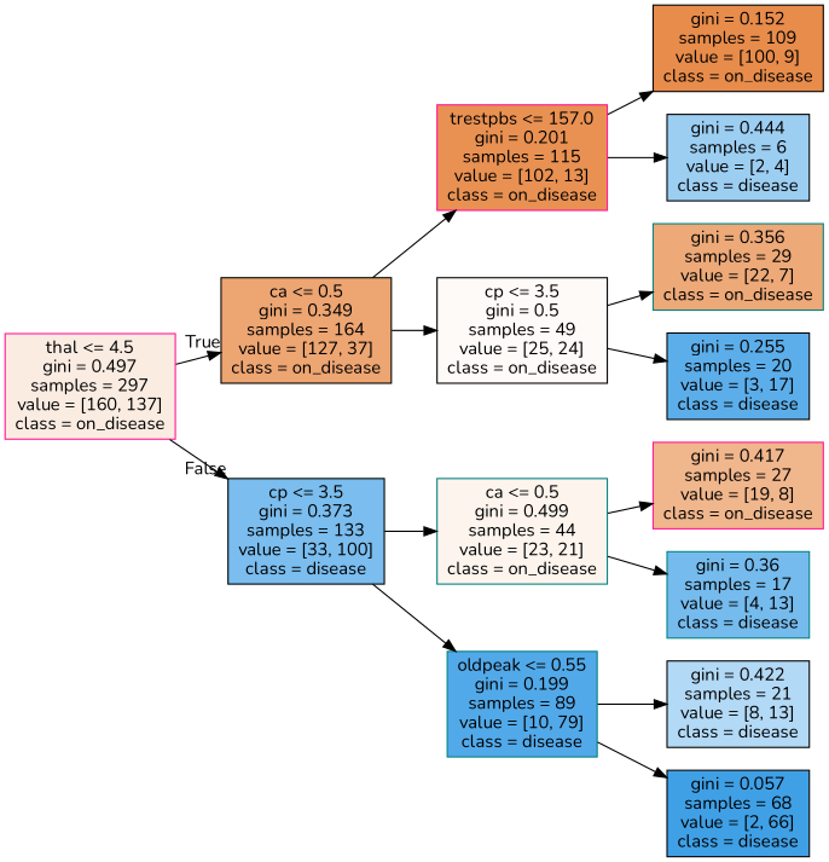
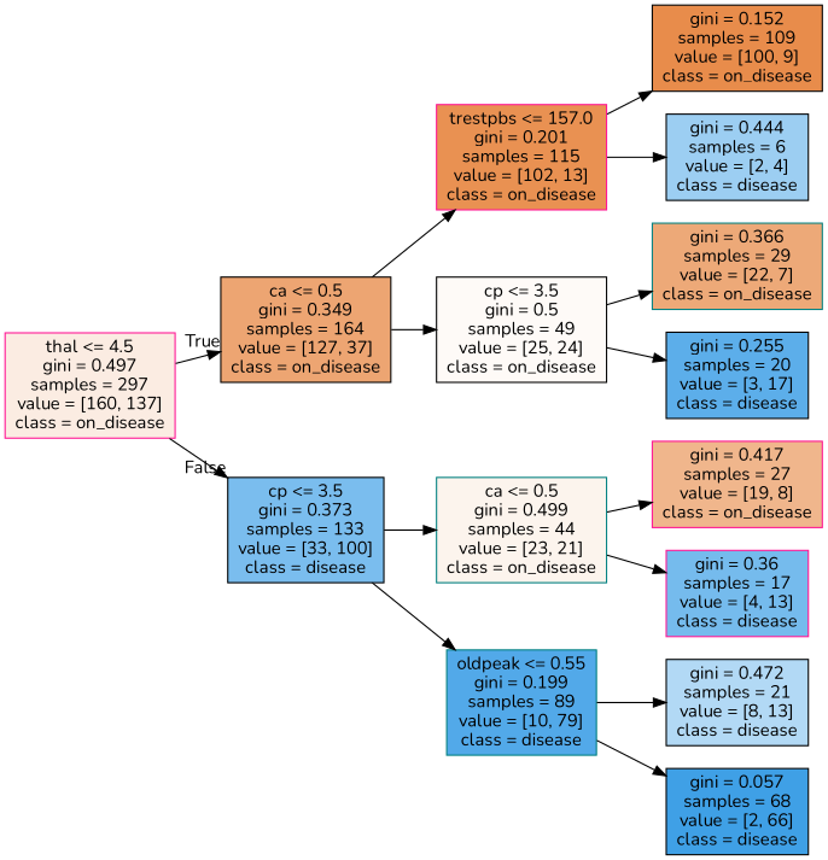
  digraph {
    fontname=Nunito
    rankdir=LR
    node [color=black fontname=Nunito shape=box style=filled]
    edge [fontname=Nunito]
    n1 [color=deeppink fillcolor="#e5813925" label="thal <= 4.5\ngini = 0.497\nsamples = 297\nvalue = [160, 137]\nclass = on_disease"]
    n2 [fillcolor="#e58139b5" label="ca <= 0.5\ngini = 0.349\nsamples = 164\nvalue = [127, 37]\nclass = on_disease"]
    n3 [fillcolor="#399de5ab" label="cp <= 3.5\ngini = 0.373\nsamples = 133\nvalue = [33, 100]\nclass = disease"]
    n4 [color=deeppink fillcolor="#e58139de" label="trestpbs <= 157.0\ngini = 0.201\nsamples = 115\nvalue = [102, 13]\nclass = on_disease"]
    n5 [fillcolor="#e581390a" label="cp <= 3.5\ngini = 0.5\nsamples = 49\nvalue = [25, 24]\nclass = on_disease"]
    n6 [color=teal fillcolor="#e5813916" label="ca <= 0.5\ngini = 0.499\nsamples = 44\nvalue = [23, 21]\nclass = on_disease"]
    n7 [color=teal fillcolor="#399de5df" label="oldpeak <= 0.55\ngini = 0.199\nsamples = 89\nvalue = [10, 79]\nclass = disease"]
    n8 [fillcolor="#e58139e8" label="gini = 0.152\nsamples = 109\nvalue = [100, 9]\nclass = on_disease"]
    n9 [fillcolor="#399de57f" label="gini = 0.444\nsamples = 6\nvalue = [2, 4]\nclass = disease"]
-   n10 [color=teal fillcolor="#e58139ae" label="gini = 0.356\nsamples = 29\nvalue = [22, 7]\nclass = on_disease"]
+   n10 [color=teal fillcolor="#e58139ae" label="gini = 0.366\nsamples = 29\nvalue = [22, 7]\nclass = on_disease"]
    n11 [fillcolor="#399de5d2" label="gini = 0.255\nsamples = 20\nvalue = [3, 17]\nclass = disease"]
    n12 [color=deeppink fillcolor="#e5813994" label="gini = 0.417\nsamples = 27\nvalue = [19, 8]\nclass = on_disease"]
-   n13 [color=teal fillcolor="#399de5b1" label="gini = 0.36\nsamples = 17\nvalue = [4, 13]\nclass = disease"]
-   n14 [fillcolor="#399de562" label="gini = 0.422\nsamples = 21\nvalue = [8, 13]\nclass = disease"]
+   n13 [color=deeppink fillcolor="#399de5b1" label="gini = 0.36\nsamples = 17\nvalue = [4, 13]\nclass = disease"]
+   n14 [fillcolor="#399de562" label="gini = 0.472\nsamples = 21\nvalue = [8, 13]\nclass = disease"]
    n15 [fillcolor="#399de5f7" label="gini = 0.057\nsamples = 68\nvalue = [2, 66]\nclass = disease"]
    n1 -> n2 [headlabel=True labelangle=45 labeldistance=2.5]
    n1 -> n3 [headlabel=False labelangle=-45 labeldistance=2.5]
    n2 -> n4
    n2 -> n5
    n3 -> n6
    n3 -> n7
    n4 -> n8
    n4 -> n9
    n5 -> n10
    n5 -> n11
    n6 -> n12
    n6 -> n13
    n7 -> n14
    n7 -> n15
  }
